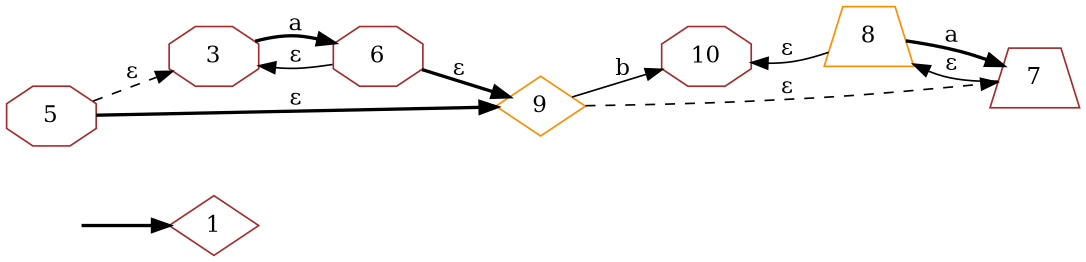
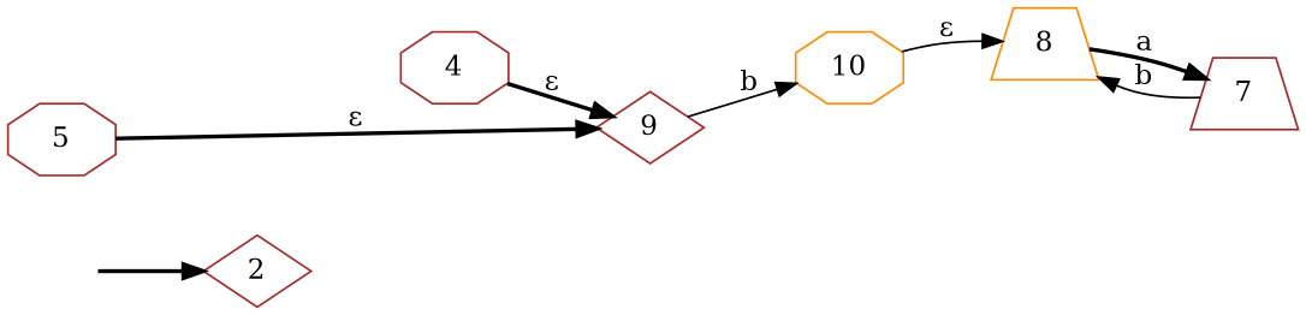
  digraph {
    rankdir=LR
    node [shape=octagon color=brown]
    edge [style=bold]
    "" [shape=circle style=invis color=""]
-   1 [shape=diamond]
+   1 [shape=diamond label=2]
    5
-   3
-   9 [color=darkorange shape=diamond]
-   4 [label=6]
-   10
+   9 [shape=diamond]
+   4
+   10 [color=darkorange]
    7 [shape=trapezium]
    8 [color=darkorange shape=trapezium]
    "" -> 1
-   5 -> 3 [label="ε" style=dashed]
    5 -> 9 [label="ε"]
-   3 -> 4 [label=a]
    9 -> 10 [label=b style=solid]
-   9 -> 7 [label="ε" style=dashed]
-   4 -> 3 [label="ε" style=solid]
    4 -> 9 [label="ε"]
-   7 -> 8 [label="ε" style=solid]
-   8 -> 10 [label="ε" style=solid]
+   7 -> 8 [label=b style=solid]
+   10 -> 8 [label="ε" style=solid]
    8 -> 7 [label=a]
  }
